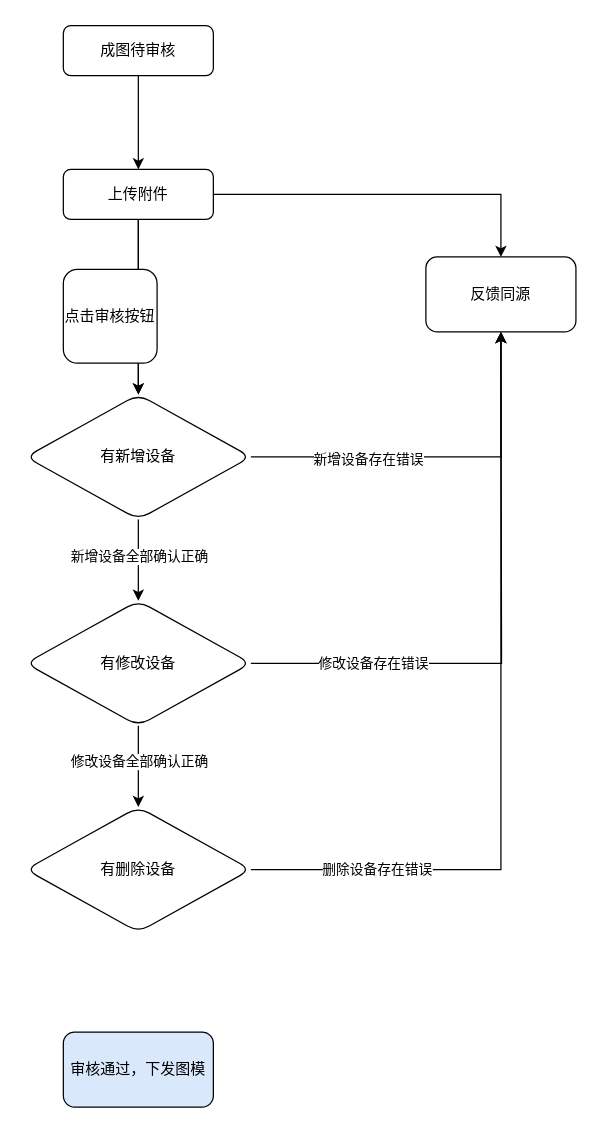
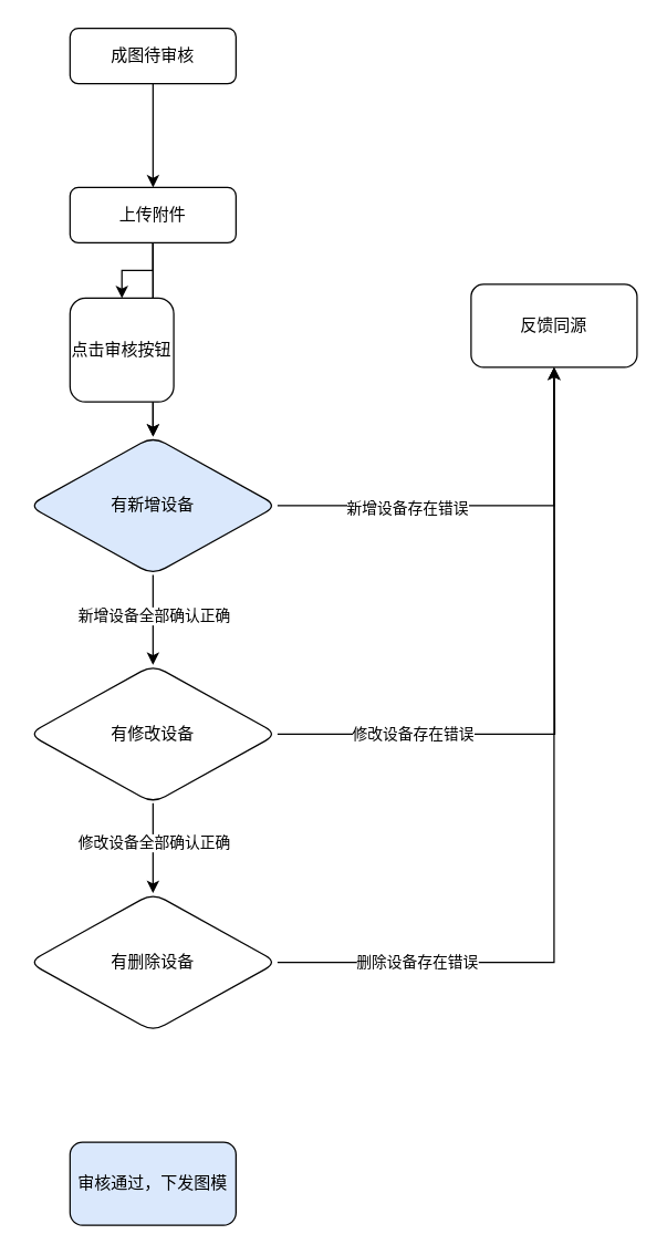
  <mxCell id="0" />
  <mxCell id="1" parent="0" />
  <mxCell id="2" value="" style="edgeStyle=orthogonalEdgeStyle;rounded=0;orthogonalLoop=1;jettySize=auto;html=1;" edge="1" parent="1" source="3" target="7"><mxGeometry relative="1" as="geometry" /></mxCell>
  <mxCell id="3" value="成图待审核" style="rounded=1;whiteSpace=wrap;html=1;fontSize=12;glass=0;strokeWidth=1;shadow=0;labelBackgroundColor=none;" parent="1" vertex="1"><mxGeometry x="50" y="20" width="120" height="40" as="geometry" /></mxCell>
  <mxCell id="4" style="edgeStyle=orthogonalEdgeStyle;rounded=0;orthogonalLoop=1;jettySize=auto;html=1;" edge="1" parent="1" source="7" target="12"><mxGeometry relative="1" as="geometry" /></mxCell>
  <mxCell id="5" value="" style="edgeStyle=orthogonalEdgeStyle;rounded=0;orthogonalLoop=1;jettySize=auto;html=1;" edge="1" parent="1" source="7" target="12"><mxGeometry relative="1" as="geometry" /></mxCell>
- <mxCell id="6" value="" style="edgeStyle=orthogonalEdgeStyle;rounded=0;orthogonalLoop=1;jettySize=auto;html=1;" edge="1" parent="1" source="7" target="13"><mxGeometry relative="1" as="geometry" /></mxCell>
+ <mxCell id="6" value="" style="edgeStyle=orthogonalEdgeStyle;rounded=0;orthogonalLoop=1;jettySize=auto;html=1;" edge="1" parent="1" source="7" target="15"><mxGeometry relative="1" as="geometry" /></mxCell>
  <mxCell id="7" value="上传附件" style="rounded=1;whiteSpace=wrap;html=1;fontSize=12;glass=0;strokeWidth=1;shadow=0;labelBackgroundColor=none;" vertex="1" parent="1"><mxGeometry x="50" y="135" width="120" height="40" as="geometry" /></mxCell>
  <mxCell id="8" value="" style="edgeStyle=orthogonalEdgeStyle;rounded=0;orthogonalLoop=1;jettySize=auto;html=1;" edge="1" parent="1" source="12" target="13"><mxGeometry relative="1" as="geometry" /></mxCell>
  <mxCell id="9" value="新增设备存在错误" style="edgeLabel;html=1;align=center;verticalAlign=middle;resizable=0;points=[];" vertex="1" connectable="0" parent="8"><mxGeometry x="-0.38" y="-1" relative="1" as="geometry"><mxPoint as="offset" /></mxGeometry></mxCell>
  <mxCell id="10" value="" style="edgeStyle=orthogonalEdgeStyle;rounded=0;orthogonalLoop=1;jettySize=auto;html=1;" edge="1" parent="1" source="12" target="20"><mxGeometry relative="1" as="geometry" /></mxCell>
  <mxCell id="11" value="新增设备全部确认正确" style="edgeLabel;html=1;align=center;verticalAlign=middle;resizable=0;points=[];" vertex="1" connectable="0" parent="10"><mxGeometry x="-0.108" relative="1" as="geometry"><mxPoint as="offset" /></mxGeometry></mxCell>
- <mxCell id="12" value="有新增设备" style="rhombus;whiteSpace=wrap;html=1;rounded=1;glass=0;strokeWidth=1;shadow=0;labelBackgroundColor=none;" vertex="1" parent="1"><mxGeometry x="20" y="315" width="180" height="100" as="geometry" /></mxCell>
+ <mxCell id="12" value="有新增设备" style="rhombus;whiteSpace=wrap;html=1;rounded=1;glass=0;strokeWidth=1;shadow=0;labelBackgroundColor=none;fillColor=#dae8fc;" vertex="1" parent="1"><mxGeometry x="20" y="315" width="180" height="100" as="geometry" /></mxCell>
  <mxCell id="13" value="反馈同源" style="whiteSpace=wrap;html=1;rounded=1;glass=0;strokeWidth=1;shadow=0;labelBackgroundColor=none;" vertex="1" parent="1"><mxGeometry x="340" y="205" width="120" height="60" as="geometry" /></mxCell>
  <mxCell id="14" value="审核通过，下发图模" style="whiteSpace=wrap;html=1;rounded=1;glass=0;strokeWidth=1;shadow=0;labelBackgroundColor=none;fillColor=#dae8fc;" vertex="1" parent="1"><mxGeometry x="50" y="825" width="120" height="60" as="geometry" /></mxCell>
  <mxCell id="15" value="点击审核按钮" style="whiteSpace=wrap;html=1;rounded=1;glass=0;strokeWidth=1;shadow=0;labelBackgroundColor=none;" vertex="1" parent="1"><mxGeometry x="50" y="215" width="75" height="75" as="geometry" /></mxCell>
  <mxCell id="16" value="" style="edgeStyle=orthogonalEdgeStyle;rounded=0;orthogonalLoop=1;jettySize=auto;html=1;" edge="1" parent="1" source="20" target="23"><mxGeometry relative="1" as="geometry" /></mxCell>
  <mxCell id="17" value="修改设备全部确认正确" style="edgeLabel;html=1;align=center;verticalAlign=middle;resizable=0;points=[];" vertex="1" connectable="0" parent="16"><mxGeometry x="-0.139" relative="1" as="geometry"><mxPoint as="offset" /></mxGeometry></mxCell>
  <mxCell id="18" style="edgeStyle=orthogonalEdgeStyle;rounded=0;orthogonalLoop=1;jettySize=auto;html=1;" edge="1" parent="1" source="20"><mxGeometry relative="1" as="geometry"><mxPoint x="400" y="265" as="targetPoint" /></mxGeometry></mxCell>
  <mxCell id="19" value="修改设备存在错误" style="edgeLabel;html=1;align=center;verticalAlign=middle;resizable=0;points=[];" vertex="1" connectable="0" parent="18"><mxGeometry x="-0.583" y="1" relative="1" as="geometry"><mxPoint as="offset" /></mxGeometry></mxCell>
  <mxCell id="20" value="有修改设备" style="rhombus;whiteSpace=wrap;html=1;rounded=1;glass=0;strokeWidth=1;shadow=0;labelBackgroundColor=none;" vertex="1" parent="1"><mxGeometry x="20" y="480" width="180" height="100" as="geometry" /></mxCell>
  <mxCell id="21" style="edgeStyle=orthogonalEdgeStyle;rounded=0;orthogonalLoop=1;jettySize=auto;html=1;" edge="1" parent="1" source="23" target="13"><mxGeometry relative="1" as="geometry" /></mxCell>
  <mxCell id="22" value="删除设备存在错误" style="edgeLabel;html=1;align=center;verticalAlign=middle;resizable=0;points=[];" vertex="1" connectable="0" parent="21"><mxGeometry x="-0.682" y="1" relative="1" as="geometry"><mxPoint as="offset" /></mxGeometry></mxCell>
  <mxCell id="23" value="有删除设备" style="rhombus;whiteSpace=wrap;html=1;rounded=1;glass=0;strokeWidth=1;shadow=0;labelBackgroundColor=none;" vertex="1" parent="1"><mxGeometry x="20" y="645" width="180" height="100" as="geometry" /></mxCell>
